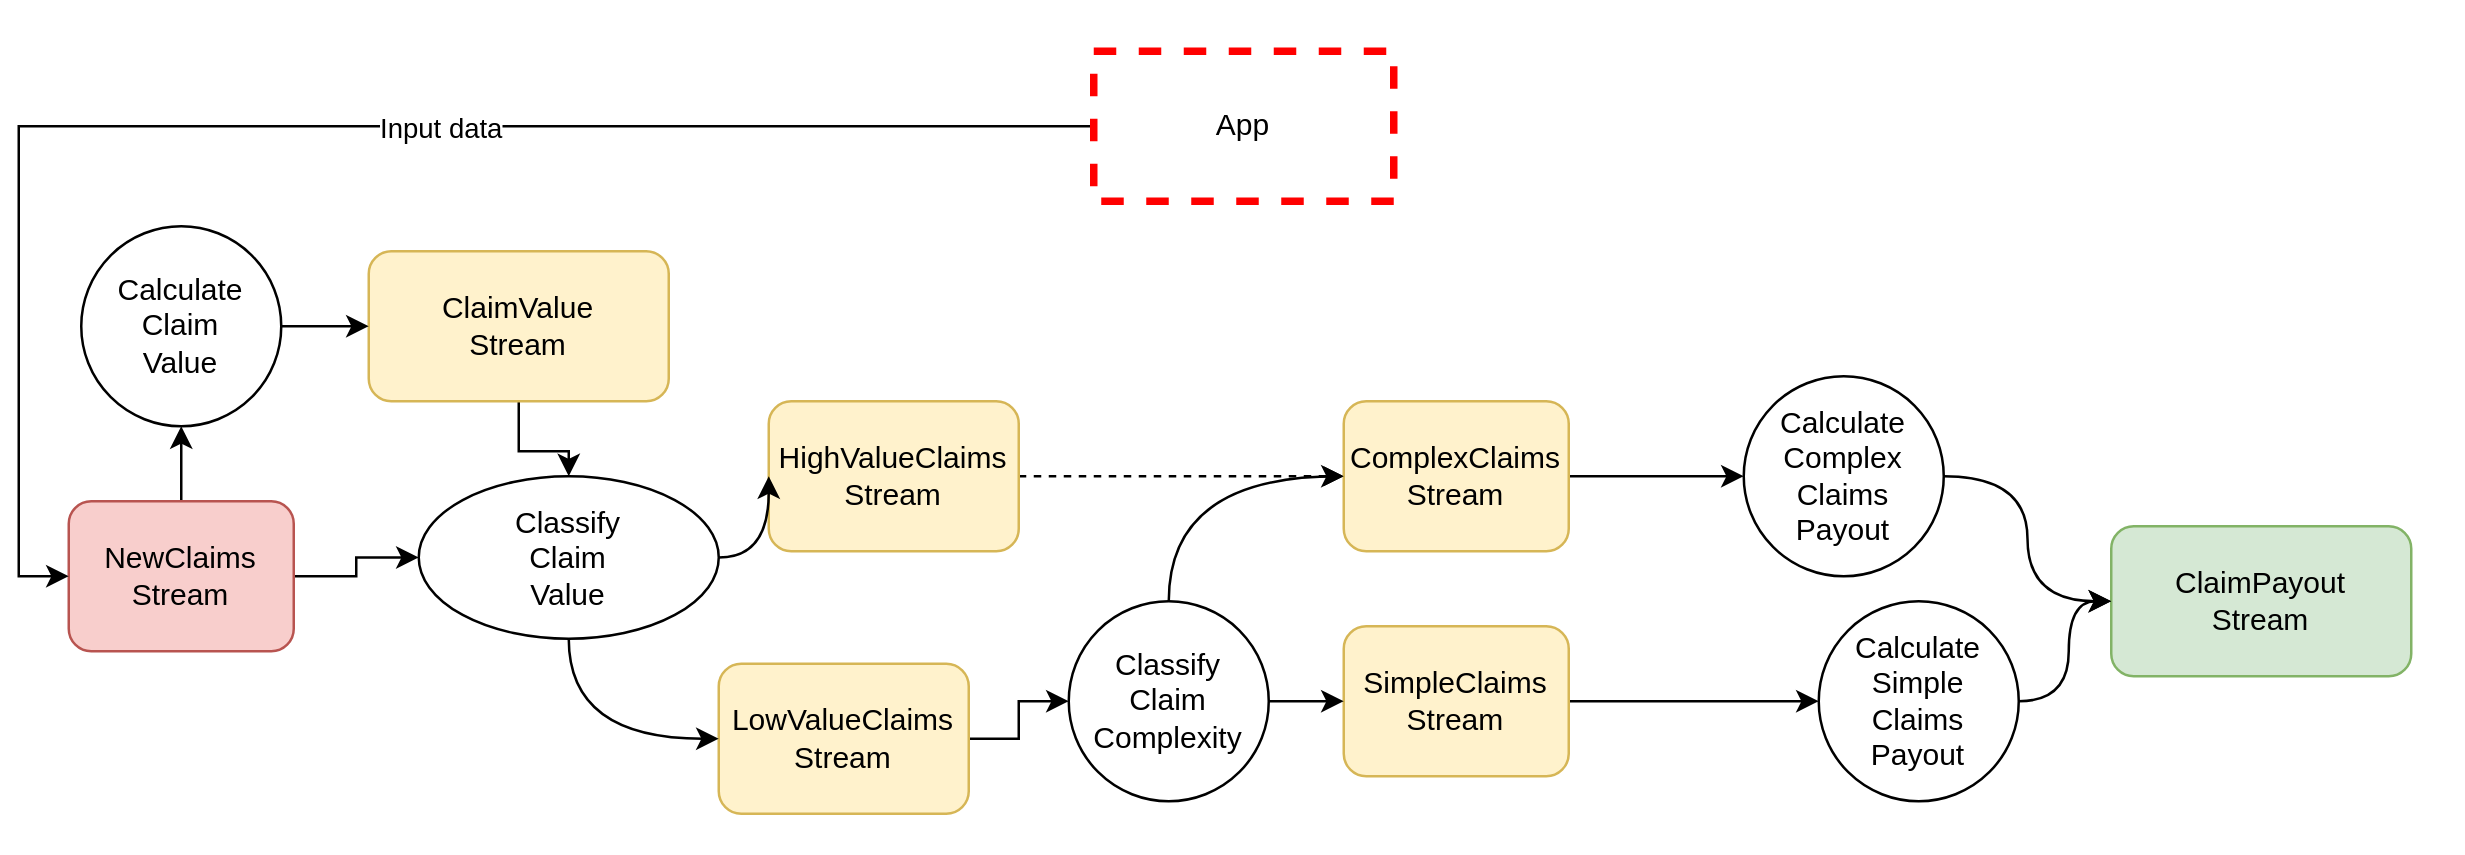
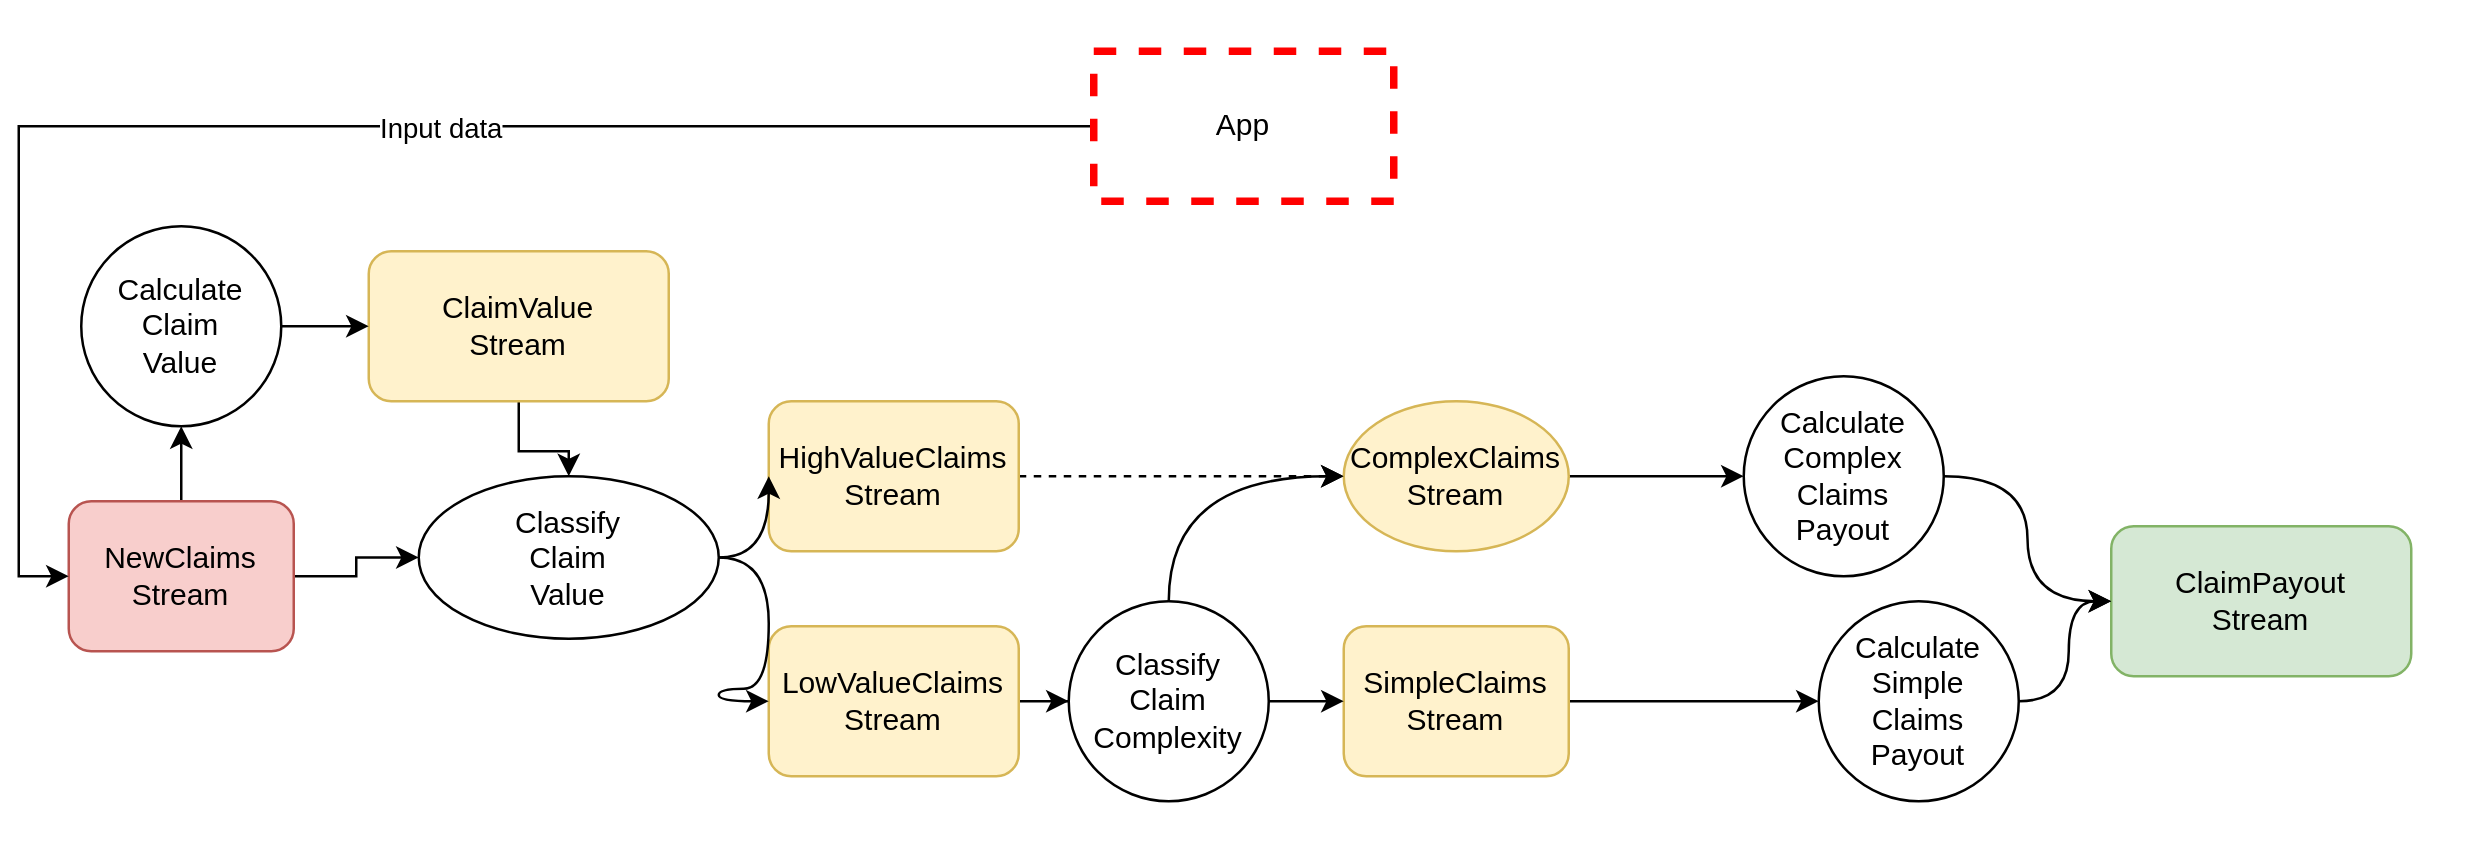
  <mxCell id="0" />
  <mxCell id="1" parent="0" />
  <mxCell id="2" style="edgeStyle=orthogonalEdgeStyle;rounded=0;orthogonalLoop=1;jettySize=auto;html=1;" parent="1" source="4" target="17" edge="1"><mxGeometry relative="1" as="geometry" /></mxCell>
  <mxCell id="3" style="edgeStyle=orthogonalEdgeStyle;rounded=0;orthogonalLoop=1;jettySize=auto;html=1;" parent="1" source="4" target="20" edge="1"><mxGeometry relative="1" as="geometry" /></mxCell>
  <mxCell id="4" value="&lt;div&gt;NewClaims&lt;/div&gt;&lt;div&gt;Stream&lt;br&gt;&lt;/div&gt;" style="rounded=1;whiteSpace=wrap;html=1;fillColor=#f8cecc;strokeColor=#b85450;" parent="1" vertex="1"><mxGeometry x="20" y="200" width="90" height="60" as="geometry" /></mxCell>
  <mxCell id="5" style="edgeStyle=orthogonalEdgeStyle;rounded=0;orthogonalLoop=1;jettySize=auto;html=1;" parent="1" source="6" target="20" edge="1"><mxGeometry relative="1" as="geometry" /></mxCell>
  <mxCell id="6" value="&lt;div&gt;ClaimValue&lt;/div&gt;&lt;div&gt;Stream&lt;br&gt;&lt;/div&gt;" style="rounded=1;whiteSpace=wrap;html=1;fillColor=#fff2cc;strokeColor=#d6b656;" parent="1" vertex="1"><mxGeometry x="140" y="100" width="120" height="60" as="geometry" /></mxCell>
  <mxCell id="7" style="edgeStyle=orthogonalEdgeStyle;rounded=0;orthogonalLoop=1;jettySize=auto;html=1;entryX=0;entryY=0.5;entryDx=0;entryDy=0;dashed=1;" parent="1" source="8" target="14" edge="1"><mxGeometry relative="1" as="geometry" /></mxCell>
  <mxCell id="8" value="&lt;div&gt;HighValueClaims&lt;/div&gt;&lt;div&gt;Stream&lt;/div&gt;" style="rounded=1;whiteSpace=wrap;html=1;fillColor=#fff2cc;strokeColor=#d6b656;" parent="1" vertex="1"><mxGeometry x="300" y="160" width="100" height="60" as="geometry" /></mxCell>
  <mxCell id="9" style="edgeStyle=orthogonalEdgeStyle;rounded=0;orthogonalLoop=1;jettySize=auto;html=1;" parent="1" source="10" target="23" edge="1"><mxGeometry relative="1" as="geometry" /></mxCell>
- <mxCell id="10" value="&lt;div&gt;LowValueClaims&lt;/div&gt;&lt;div&gt;Stream&lt;/div&gt;" style="rounded=1;whiteSpace=wrap;html=1;fillColor=#fff2cc;strokeColor=#d6b656;" parent="1" vertex="1"><mxGeometry x="280" y="265" width="100" height="60" as="geometry" /></mxCell>
+ <mxCell id="10" value="&lt;div&gt;LowValueClaims&lt;/div&gt;&lt;div&gt;Stream&lt;/div&gt;" style="rounded=1;whiteSpace=wrap;html=1;fillColor=#fff2cc;strokeColor=#d6b656;" parent="1" vertex="1"><mxGeometry x="300" y="250" width="100" height="60" as="geometry" /></mxCell>
  <mxCell id="11" style="edgeStyle=orthogonalEdgeStyle;rounded=0;orthogonalLoop=1;jettySize=auto;html=1;entryX=0;entryY=0.5;entryDx=0;entryDy=0;" parent="1" source="12" target="25" edge="1"><mxGeometry relative="1" as="geometry" /></mxCell>
  <mxCell id="12" value="&lt;div&gt;SimpleClaims&lt;/div&gt;&lt;div&gt;Stream&lt;/div&gt;" style="rounded=1;whiteSpace=wrap;html=1;fillColor=#fff2cc;strokeColor=#d6b656;" parent="1" vertex="1"><mxGeometry x="530" y="250" width="90" height="60" as="geometry" /></mxCell>
  <mxCell id="13" style="edgeStyle=orthogonalEdgeStyle;rounded=0;orthogonalLoop=1;jettySize=auto;html=1;" parent="1" source="14" target="27" edge="1"><mxGeometry relative="1" as="geometry" /></mxCell>
- <mxCell id="14" value="&lt;div&gt;ComplexClaims&lt;/div&gt;&lt;div&gt;Stream&lt;/div&gt;" style="rounded=1;whiteSpace=wrap;html=1;fillColor=#fff2cc;strokeColor=#d6b656;" parent="1" vertex="1"><mxGeometry x="530" y="160" width="90" height="60" as="geometry" /></mxCell>
+ <mxCell id="14" value="&lt;div&gt;ComplexClaims&lt;/div&gt;&lt;div&gt;Stream&lt;/div&gt;" style="ellipse;whiteSpace=wrap;html=1;fillColor=#fff2cc;strokeColor=#d6b656;" parent="1" vertex="1"><mxGeometry x="530" y="160" width="90" height="60" as="geometry" /></mxCell>
  <mxCell id="15" value="&lt;div&gt;ClaimPayout&lt;/div&gt;&lt;div&gt;Stream&lt;/div&gt;" style="rounded=1;whiteSpace=wrap;html=1;fillColor=#d5e8d4;strokeColor=#82b366;" parent="1" vertex="1"><mxGeometry x="837" y="210" width="120" height="60" as="geometry" /></mxCell>
  <mxCell id="16" style="edgeStyle=orthogonalEdgeStyle;rounded=0;orthogonalLoop=1;jettySize=auto;html=1;" parent="1" source="17" target="6" edge="1"><mxGeometry relative="1" as="geometry" /></mxCell>
  <mxCell id="17" value="&lt;div&gt;Calculate&lt;/div&gt;&lt;div&gt;Claim&lt;/div&gt;&lt;div&gt;Value&lt;/div&gt;" style="ellipse;whiteSpace=wrap;html=1;aspect=fixed;" parent="1" vertex="1"><mxGeometry x="25" y="90" width="80" height="80" as="geometry" /></mxCell>
  <mxCell id="18" style="edgeStyle=orthogonalEdgeStyle;rounded=0;orthogonalLoop=1;jettySize=auto;html=1;curved=1;" parent="1" source="20" target="8" edge="1"><mxGeometry relative="1" as="geometry" /></mxCell>
  <mxCell id="19" style="edgeStyle=orthogonalEdgeStyle;rounded=0;orthogonalLoop=1;jettySize=auto;html=1;entryX=0;entryY=0.5;entryDx=0;entryDy=0;curved=1;" parent="1" source="20" target="10" edge="1"><mxGeometry relative="1" as="geometry" /></mxCell>
  <mxCell id="20" value="&lt;div&gt;Classify&lt;/div&gt;&lt;div&gt;Claim&lt;/div&gt;&lt;div&gt;Value&lt;/div&gt;" style="ellipse;whiteSpace=wrap;html=1;aspect=fixed;" parent="1" vertex="1"><mxGeometry x="160" y="190" width="120" height="65" as="geometry" /></mxCell>
  <mxCell id="21" style="edgeStyle=orthogonalEdgeStyle;rounded=0;orthogonalLoop=1;jettySize=auto;html=1;exitX=1;exitY=0.5;exitDx=0;exitDy=0;" parent="1" source="23" target="12" edge="1"><mxGeometry relative="1" as="geometry" /></mxCell>
- <mxCell id="22" style="edgeStyle=orthogonalEdgeStyle;rounded=0;orthogonalLoop=1;jettySize=auto;html=1;exitX=0.5;exitY=0;exitDx=0;exitDy=0;entryX=0;entryY=0.5;entryDx=0;entryDy=0;curved=1;endArrow=open;" parent="1" source="23" target="14" edge="1"><mxGeometry relative="1" as="geometry" /></mxCell>
+ <mxCell id="22" style="edgeStyle=orthogonalEdgeStyle;rounded=0;orthogonalLoop=1;jettySize=auto;html=1;exitX=0.5;exitY=0;exitDx=0;exitDy=0;entryX=0;entryY=0.5;entryDx=0;entryDy=0;curved=1;" parent="1" source="23" target="14" edge="1"><mxGeometry relative="1" as="geometry" /></mxCell>
  <mxCell id="23" value="&lt;div&gt;Classify&lt;/div&gt;&lt;div&gt;Claim&lt;/div&gt;&lt;div&gt;Complexity&lt;/div&gt;" style="ellipse;whiteSpace=wrap;html=1;aspect=fixed;" parent="1" vertex="1"><mxGeometry x="420" y="240" width="80" height="80" as="geometry" /></mxCell>
  <mxCell id="24" style="edgeStyle=orthogonalEdgeStyle;rounded=0;orthogonalLoop=1;jettySize=auto;html=1;entryX=0;entryY=0.5;entryDx=0;entryDy=0;curved=1;" parent="1" source="25" target="15" edge="1"><mxGeometry relative="1" as="geometry" /></mxCell>
  <mxCell id="25" value="&lt;div&gt;Calculate&lt;/div&gt;&lt;div&gt;Simple&lt;/div&gt;&lt;div&gt;Claims&lt;/div&gt;&lt;div&gt;Payout&lt;/div&gt;" style="ellipse;whiteSpace=wrap;html=1;aspect=fixed;" parent="1" vertex="1"><mxGeometry x="720" y="240" width="80" height="80" as="geometry" /></mxCell>
  <mxCell id="26" style="edgeStyle=orthogonalEdgeStyle;rounded=0;orthogonalLoop=1;jettySize=auto;html=1;curved=1;" parent="1" source="27" target="15" edge="1"><mxGeometry relative="1" as="geometry" /></mxCell>
  <mxCell id="27" value="&lt;div&gt;Calculate&lt;/div&gt;&lt;div&gt;Complex&lt;/div&gt;&lt;div&gt;Claims&lt;/div&gt;&lt;div&gt;Payout&lt;/div&gt;" style="ellipse;whiteSpace=wrap;html=1;aspect=fixed;" parent="1" vertex="1"><mxGeometry x="690" y="150" width="80" height="80" as="geometry" /></mxCell>
  <mxCell id="28" style="edgeStyle=orthogonalEdgeStyle;rounded=0;orthogonalLoop=1;jettySize=auto;html=1;entryX=0;entryY=0.5;entryDx=0;entryDy=0;" parent="1" source="30" target="4" edge="1"><mxGeometry relative="1" as="geometry" /></mxCell>
  <mxCell id="29" value="Input data" style="edgeLabel;html=1;align=center;verticalAlign=middle;resizable=0;points=[];" parent="28" vertex="1" connectable="0"><mxGeometry x="-0.168" y="-2" relative="1" as="geometry"><mxPoint y="2" as="offset" /></mxGeometry></mxCell>
  <mxCell id="30" value="&lt;div&gt;App&lt;/div&gt;" style="rounded=0;whiteSpace=wrap;html=1;dashed=1;strokeWidth=3;strokeColor=#FF0000;" parent="1" vertex="1"><mxGeometry x="430" y="20" width="120" height="60" as="geometry" /></mxCell>
